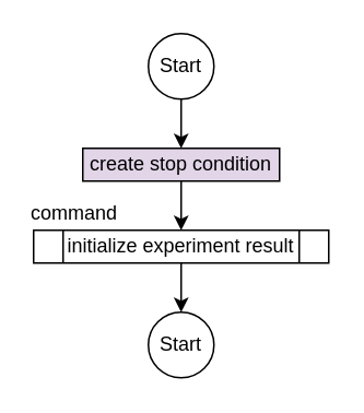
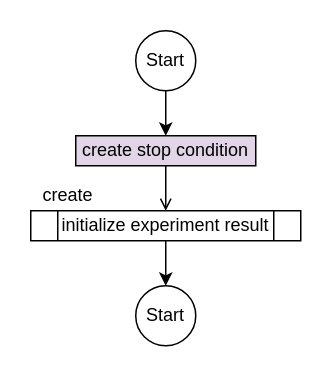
  <mxCell id="0" />
  <mxCell id="1" parent="0" />
  <mxCell id="2" style="edgeStyle=orthogonalEdgeStyle;rounded=0;orthogonalLoop=1;jettySize=auto;html=1;entryX=0.5;entryY=0;entryDx=0;entryDy=0;" edge="1" parent="1" source="3" target="5"><mxGeometry relative="1" as="geometry" /></mxCell>
  <mxCell id="3" value="Start" style="ellipse;whiteSpace=wrap;html=1;aspect=fixed;" vertex="1" parent="1"><mxGeometry x="90" y="20" width="40" height="40" as="geometry" /></mxCell>
- <mxCell id="4" style="edgeStyle=orthogonalEdgeStyle;rounded=0;orthogonalLoop=1;jettySize=auto;html=1;entryX=0.5;entryY=0;entryDx=0;entryDy=0;" edge="1" parent="1" source="5" target="7"><mxGeometry relative="1" as="geometry" /></mxCell>
+ <mxCell id="4" style="edgeStyle=orthogonalEdgeStyle;rounded=0;orthogonalLoop=1;jettySize=auto;html=1;entryX=0.5;entryY=0;entryDx=0;entryDy=0;endArrow=open;" edge="1" parent="1" source="5" target="7"><mxGeometry relative="1" as="geometry" /></mxCell>
  <mxCell id="5" value="create stop condition" style="rounded=0;whiteSpace=wrap;html=1;fillColor=#e1d5e7;" vertex="1" parent="1"><mxGeometry x="50" y="90" width="120" height="20" as="geometry" /></mxCell>
  <mxCell id="6" style="edgeStyle=orthogonalEdgeStyle;rounded=0;orthogonalLoop=1;jettySize=auto;html=1;entryX=0.5;entryY=0;entryDx=0;entryDy=0;" edge="1" parent="1" source="7" target="8"><mxGeometry relative="1" as="geometry"><mxPoint x="110" y="190" as="targetPoint" /></mxGeometry></mxCell>
  <mxCell id="7" value="initialize experiment result" style="shape=process;whiteSpace=wrap;html=1;backgroundOutline=1;" vertex="1" parent="1"><mxGeometry x="20" y="140" width="180" height="20" as="geometry" /></mxCell>
  <mxCell id="8" value="Start" style="ellipse;whiteSpace=wrap;html=1;aspect=fixed;" vertex="1" parent="1"><mxGeometry x="90" y="190" width="40" height="40" as="geometry" /></mxCell>
- <mxCell id="9" value="command" style="text;html=1;strokeColor=none;fillColor=none;align=center;verticalAlign=middle;whiteSpace=wrap;rounded=0;" vertex="1" parent="1"><mxGeometry x="20" y="120" width="50" height="20" as="geometry" /></mxCell>
+ <mxCell id="9" value="create" style="text;html=1;strokeColor=none;fillColor=none;align=center;verticalAlign=middle;whiteSpace=wrap;rounded=0;" vertex="1" parent="1"><mxGeometry x="20" y="120" width="50" height="20" as="geometry" /></mxCell>
